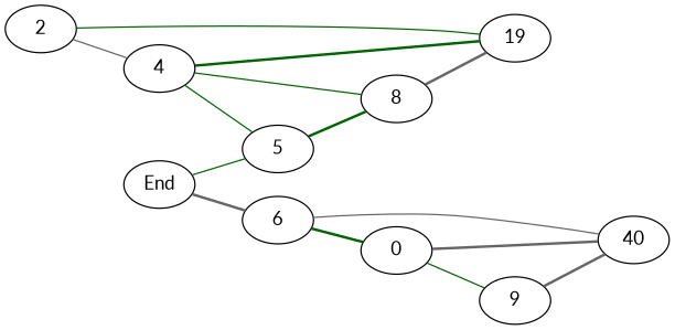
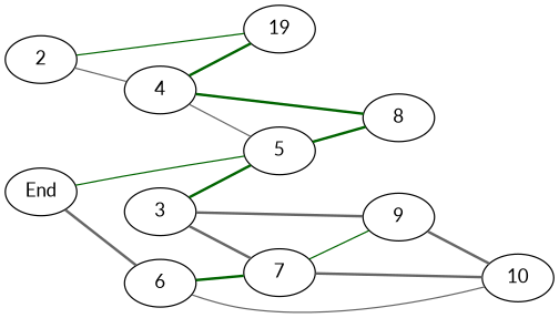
  graph {
    fontname=Lato
    rankdir=LR
    node [fontname=Lato]
    edge [color=gray40 fontname=Lato style=bold]
    2
    4
    n3 [label=19]
+   3
    9
    5
-   7 [label=0]
-   10 [label=40]
+   7
+   10
    End
    6
    8
    2 -- 4 [style=solid]
    2 -- n3 [color=darkgreen style=solid]
    4 -- n3 [color=darkgreen]
-   4 -- 5 [color=darkgreen style=solid]
-   4 -- 8 [color=darkgreen style=solid]
+   4 -- 5 [style=solid]
+   4 -- 8 [color=darkgreen]
+   3 -- 9
+   3 -- 5 [color=darkgreen]
+   3 -- 7
    9 -- 10
    5 -- 8 [color=darkgreen]
    7 -- 9 [color=darkgreen style=solid]
    7 -- 10
    End -- 5 [color=darkgreen style=solid]
    End -- 6
    6 -- 7 [color=darkgreen]
    6 -- 10 [style=solid]
-   8 -- n3
  }
